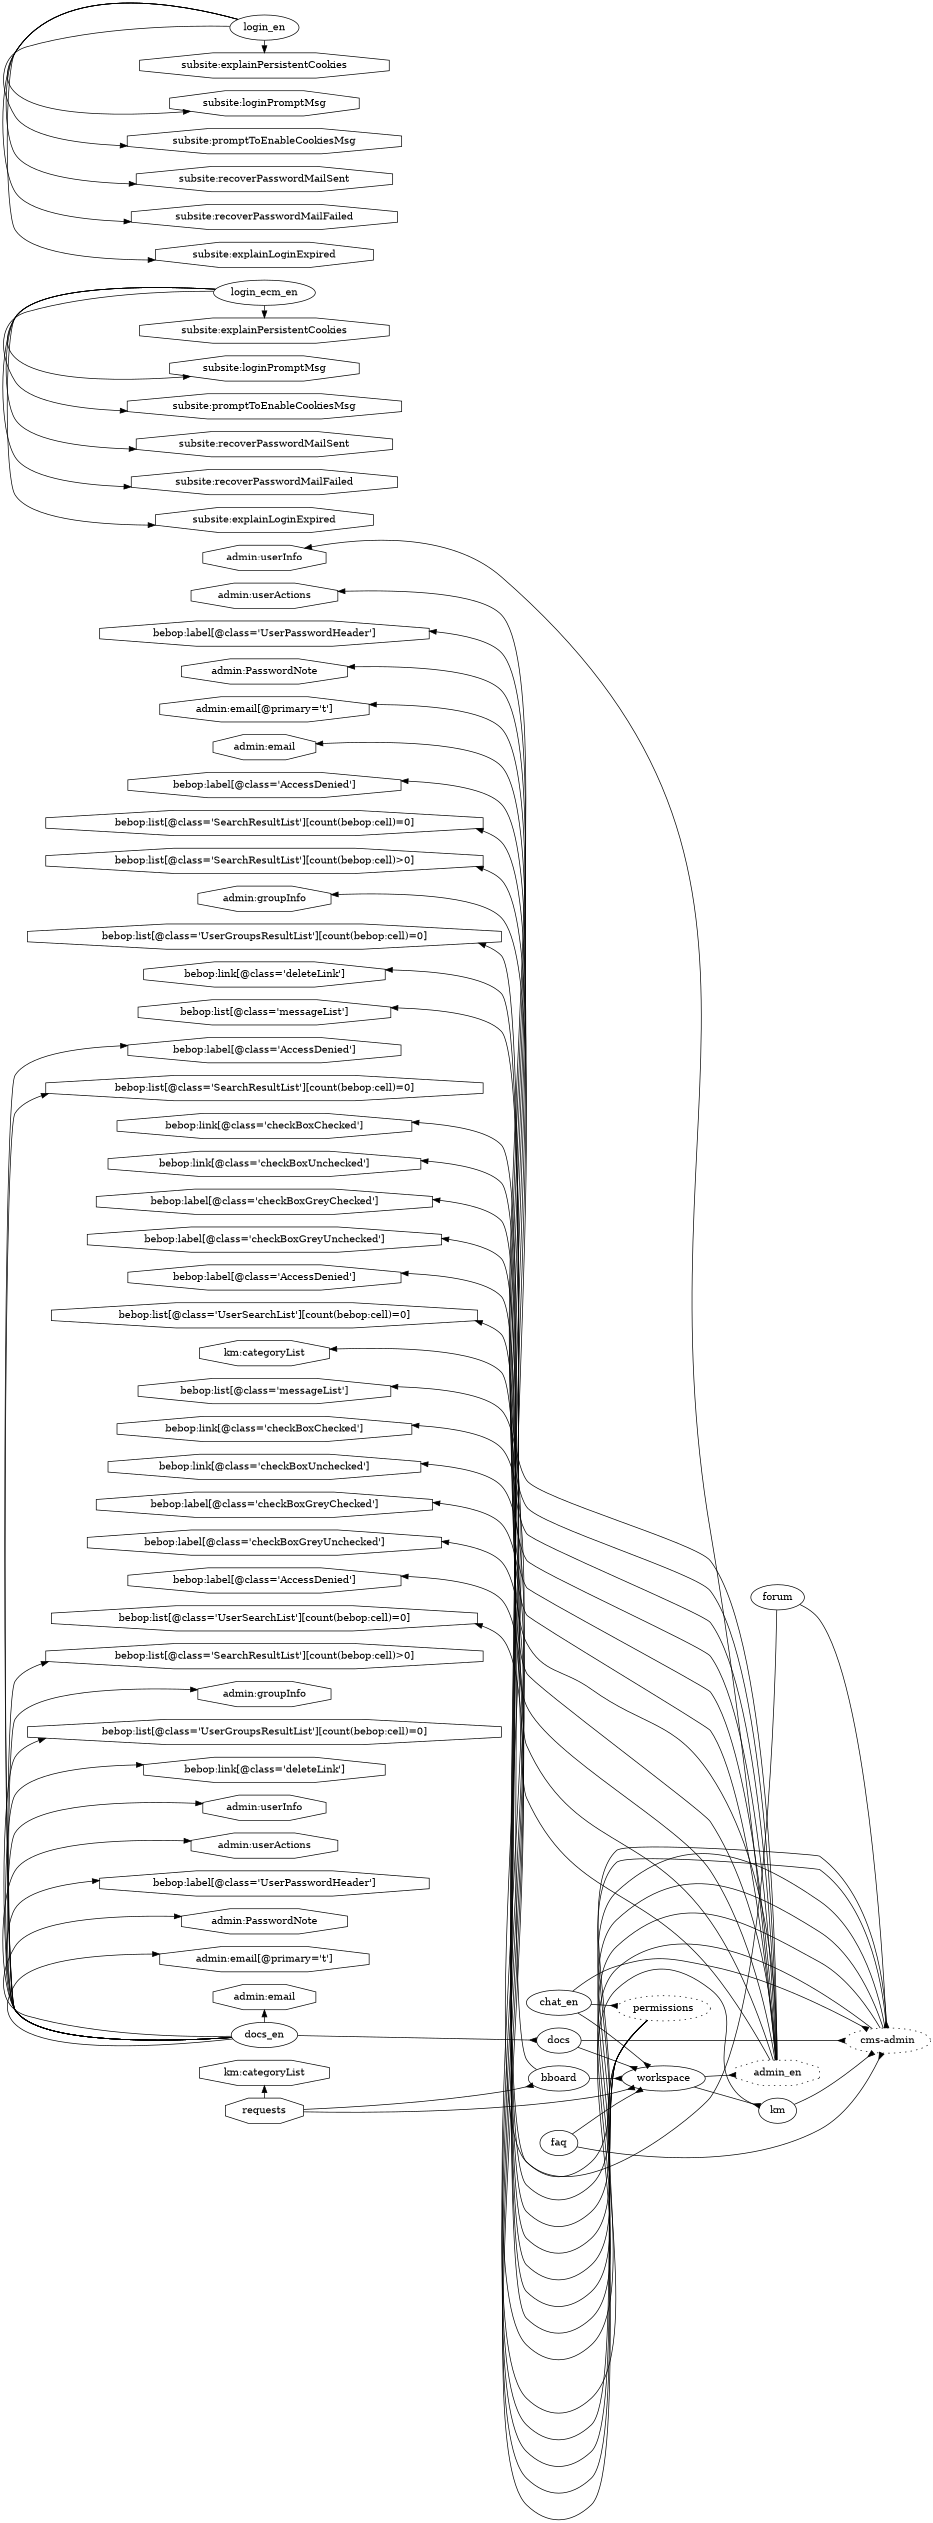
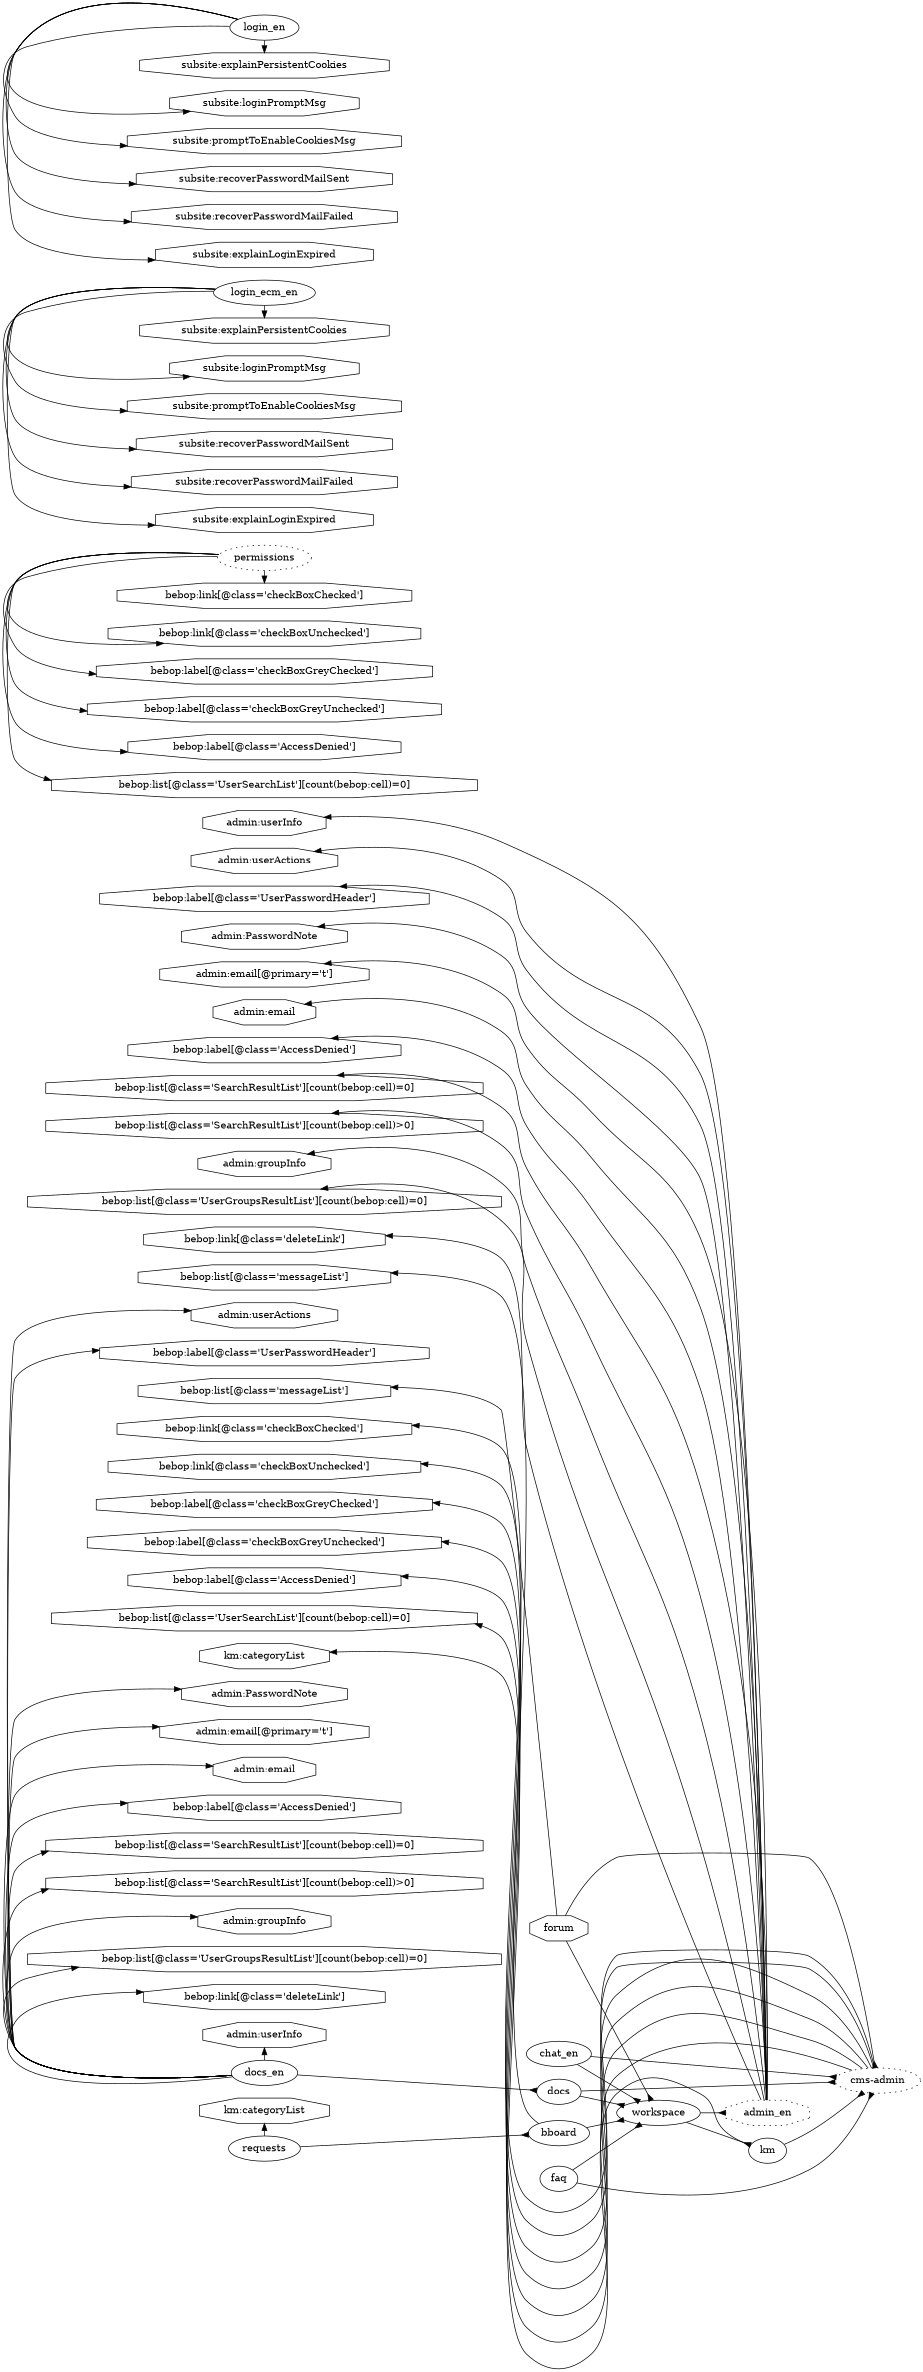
  digraph {
    rankdir=LR
    node [shape=octagon]
    edge [constraint=false]
    n1 [label=admin_en style=dotted]
    n2 [label="admin:userInfo"]
    n3 [label="admin:userActions"]
    n4 [label="bebop:label[@class='UserPasswordHeader']"]
    n5 [label="admin:PasswordNote"]
    n6 [label="admin:email[@primary='t']"]
    n7 [label="admin:email"]
    n8 [label="bebop:label[@class='AccessDenied']"]
    n9 [label="bebop:list[@class='SearchResultList'][count(bebop:cell)=0]"]
    n10 [label="bebop:list[@class='SearchResultList'][count(bebop:cell)>0]"]
    n11 [label="admin:groupInfo"]
    n12 [label="bebop:list[@class='UserGroupsResultList'][count(bebop:cell)=0]"]
    n13 [label="bebop:link[@class='deleteLink']"]
    n14 [label=bboard shape=ellipse]
    n15 [label=workspace shape=ellipse]
    n16 [label="bebop:list[@class='messageList']"]
    n17 [label="cms-admin" shape=ellipse style=dotted]
    n18 [label="bebop:link[@class='checkBoxChecked']"]
    n19 [label="bebop:link[@class='checkBoxUnchecked']"]
    n20 [label="bebop:label[@class='checkBoxGreyChecked']"]
    n21 [label="bebop:label[@class='checkBoxGreyUnchecked']"]
    n22 [label="bebop:label[@class='AccessDenied']"]
    n23 [label="bebop:list[@class='UserSearchList'][count(bebop:cell)=0]"]
    n24 [label=km shape=ellipse]
    n25 [label="km:categoryList"]
    n26 [label=chat_en shape=ellipse]
    n27 [label=permissions shape=ellipse style=dotted]
    n28 [label="bebop:link[@class='checkBoxChecked']"]
    n29 [label="bebop:link[@class='checkBoxUnchecked']"]
    n30 [label="bebop:label[@class='checkBoxGreyChecked']"]
    n31 [label="bebop:label[@class='checkBoxGreyUnchecked']"]
    n32 [label="bebop:label[@class='AccessDenied']"]
    n33 [label="bebop:list[@class='UserSearchList'][count(bebop:cell)=0]"]
    n34 [label=docs shape=ellipse]
    n35 [label=docs_en shape=ellipse]
    n36 [label="admin:userInfo"]
    n37 [label="admin:userActions"]
    n38 [label="bebop:label[@class='UserPasswordHeader']"]
    n39 [label="admin:PasswordNote"]
    n40 [label="admin:email[@primary='t']"]
    n41 [label="admin:email"]
    n42 [label="bebop:label[@class='AccessDenied']"]
    n43 [label="bebop:list[@class='SearchResultList'][count(bebop:cell)=0]"]
    n44 [label="bebop:list[@class='SearchResultList'][count(bebop:cell)>0]"]
    n45 [label="admin:groupInfo"]
    n46 [label="bebop:list[@class='UserGroupsResultList'][count(bebop:cell)=0]"]
    n47 [label="bebop:link[@class='deleteLink']"]
    n48 [label=faq shape=ellipse]
-   n49 [label=forum shape=ellipse]
+   n49 [label=forum]
    n50 [label="bebop:list[@class='messageList']"]
    n51 [label=login_ecm_en shape=ellipse]
    n52 [label="subsite:explainPersistentCookies"]
    n53 [label="subsite:loginPromptMsg"]
    n54 [label="subsite:promptToEnableCookiesMsg"]
    n55 [label="subsite:recoverPasswordMailSent"]
    n56 [label="subsite:recoverPasswordMailFailed"]
    n57 [label="subsite:explainLoginExpired"]
    n58 [label=login_en shape=ellipse]
    n59 [label="subsite:explainPersistentCookies"]
    n60 [label="subsite:loginPromptMsg"]
    n61 [label="subsite:promptToEnableCookiesMsg"]
    n62 [label="subsite:recoverPasswordMailSent"]
    n63 [label="subsite:recoverPasswordMailFailed"]
    n64 [label="subsite:explainLoginExpired"]
-   n65 [label=requests]
+   n65 [label=requests shape=ellipse]
    n66 [label="km:categoryList"]
    n1 -> n2
    n1 -> n3
    n1 -> n4
    n1 -> n5
    n1 -> n6
    n1 -> n7
    n1 -> n8
    n1 -> n9
    n1 -> n10
    n1 -> n11
    n1 -> n12
    n1 -> n13
    n14 -> n15 [arrowhead=inv constraint=""]
    n14 -> n16
    n15 -> n1 [arrowhead=inv constraint=""]
    n15 -> n24 [arrowhead=inv constraint=""]
    n17 -> n18
    n17 -> n19
    n17 -> n20
    n17 -> n21
    n17 -> n22
    n17 -> n23
    n24 -> n17 [arrowhead=inv constraint=""]
    n24 -> n25
    n26 -> n15 [arrowhead=inv constraint=""]
    n26 -> n17 [arrowhead=inv constraint=""]
-   n26 -> n27 [arrowhead=inv constraint=""]
    n27 -> n28
    n27 -> n29
    n27 -> n30
    n27 -> n31
    n27 -> n32
    n27 -> n33
    n34 -> n15 [arrowhead=inv constraint=""]
    n34 -> n17 [arrowhead=inv constraint=""]
    n35 -> n34 [arrowhead=inv constraint=""]
    n35 -> n36
    n35 -> n37
    n35 -> n38
    n35 -> n39
    n35 -> n40
    n35 -> n41
    n35 -> n42
    n35 -> n43
    n35 -> n44
    n35 -> n45
    n35 -> n46
    n35 -> n47
    n48 -> n15 [arrowhead=inv constraint=""]
    n48 -> n17 [arrowhead=inv constraint=""]
-   n65 -> n15 [arrowhead=inv constraint=""]
+   n49 -> n15 [arrowhead=inv constraint=""]
    n49 -> n17 [arrowhead=inv constraint=""]
    n49 -> n50
    n51 -> n52
    n51 -> n53
    n51 -> n54
    n51 -> n55
    n51 -> n56
    n51 -> n57
    n58 -> n59
    n58 -> n60
    n58 -> n61
    n58 -> n62
    n58 -> n63
    n58 -> n64
    n65 -> n14 [arrowhead=inv constraint=""]
    n65 -> n66
  }
